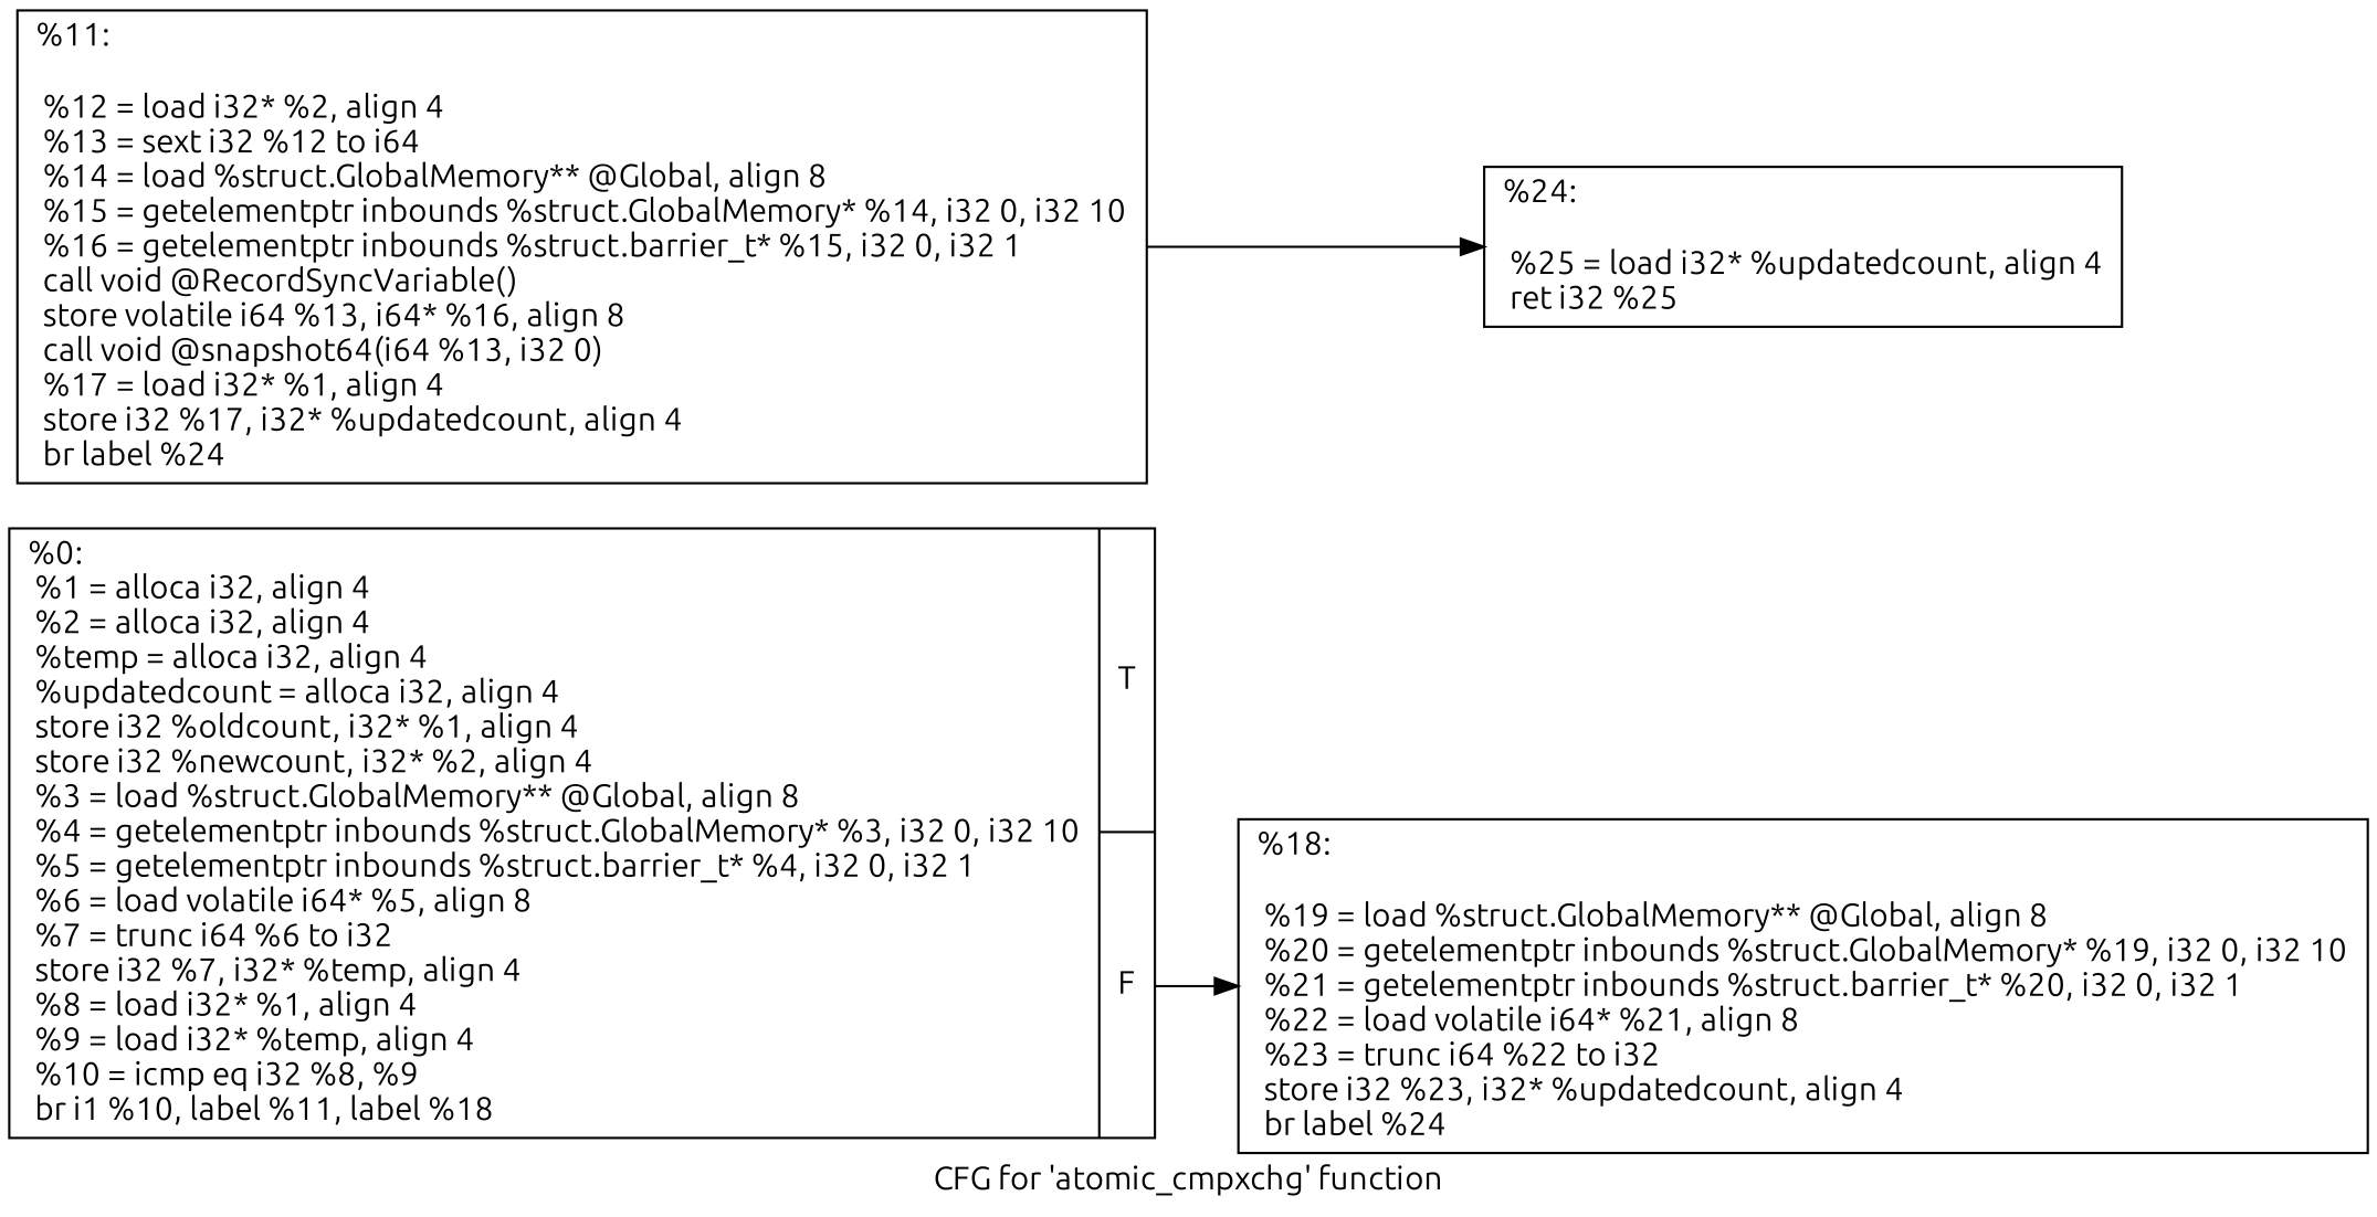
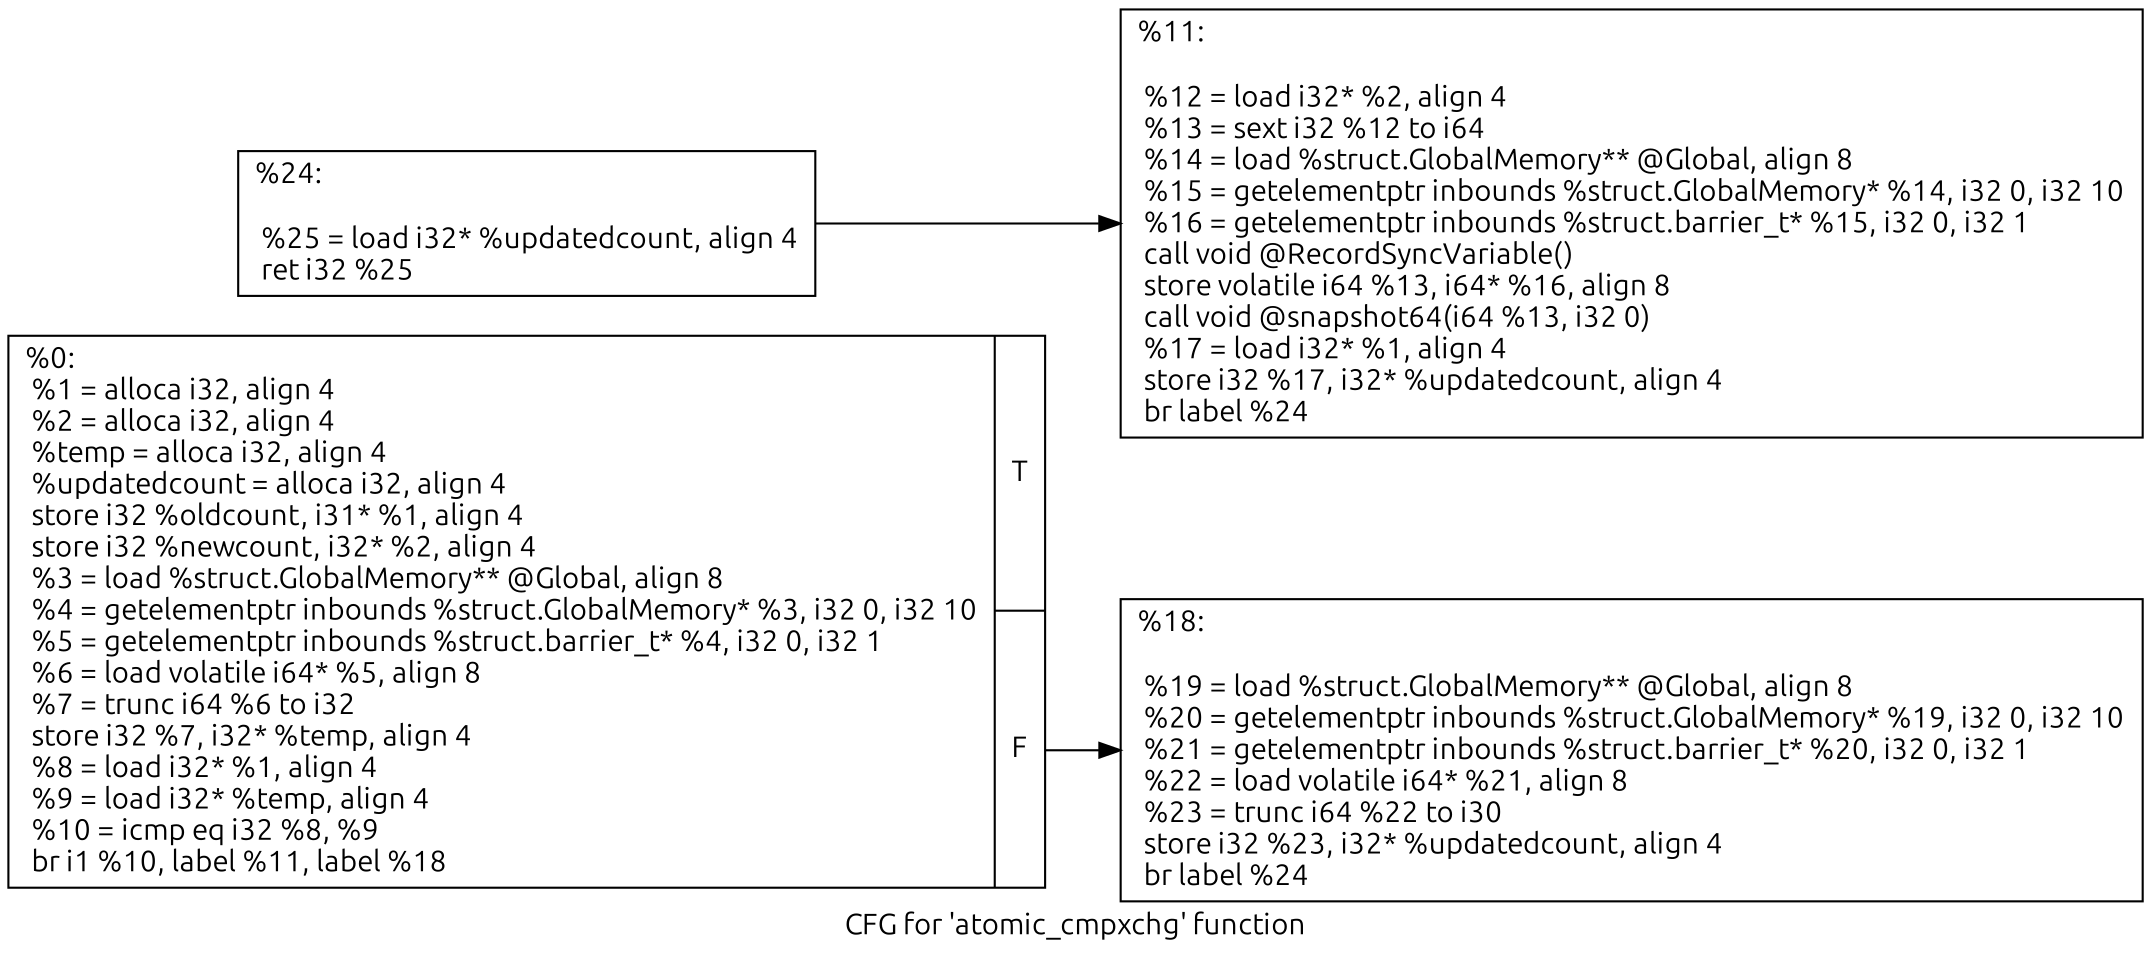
  digraph {
    fontname=Ubuntu
    label="CFG for 'atomic_cmpxchg' function"
    rankdir=LR
    node [fontname=Ubuntu shape=record]
    edge [fontname=Ubuntu]
-   n1 [label="{%0:\l  %1 = alloca i32, align 4\l  %2 = alloca i32, align 4\l  %temp = alloca i32, align 4\l  %updatedcount = alloca i32, align 4\l  store i32 %oldcount, i32* %1, align 4\l  store i32 %newcount, i32* %2, align 4\l  %3 = load %struct.GlobalMemory** @Global, align 8\l  %4 = getelementptr inbounds %struct.GlobalMemory* %3, i32 0, i32 10\l  %5 = getelementptr inbounds %struct.barrier_t* %4, i32 0, i32 1\l  %6 = load volatile i64* %5, align 8\l  %7 = trunc i64 %6 to i32\l  store i32 %7, i32* %temp, align 4\l  %8 = load i32* %1, align 4\l  %9 = load i32* %temp, align 4\l  %10 = icmp eq i32 %8, %9\l  br i1 %10, label %11, label %18\l|{<s0>T|<s1>F}}"]
-   n2 [label="{%18:\l\l  %19 = load %struct.GlobalMemory** @Global, align 8\l  %20 = getelementptr inbounds %struct.GlobalMemory* %19, i32 0, i32 10\l  %21 = getelementptr inbounds %struct.barrier_t* %20, i32 0, i32 1\l  %22 = load volatile i64* %21, align 8\l  %23 = trunc i64 %22 to i32\l  store i32 %23, i32* %updatedcount, align 4\l  br label %24\l}"]
+   n1 [label="{%0:\l  %1 = alloca i32, align 4\l  %2 = alloca i32, align 4\l  %temp = alloca i32, align 4\l  %updatedcount = alloca i32, align 4\l  store i32 %oldcount, i31* %1, align 4\l  store i32 %newcount, i32* %2, align 4\l  %3 = load %struct.GlobalMemory** @Global, align 8\l  %4 = getelementptr inbounds %struct.GlobalMemory* %3, i32 0, i32 10\l  %5 = getelementptr inbounds %struct.barrier_t* %4, i32 0, i32 1\l  %6 = load volatile i64* %5, align 8\l  %7 = trunc i64 %6 to i32\l  store i32 %7, i32* %temp, align 4\l  %8 = load i32* %1, align 4\l  %9 = load i32* %temp, align 4\l  %10 = icmp eq i32 %8, %9\l  br i1 %10, label %11, label %18\l|{<s0>T|<s1>F}}"]
+   n2 [label="{%18:\l\l  %19 = load %struct.GlobalMemory** @Global, align 8\l  %20 = getelementptr inbounds %struct.GlobalMemory* %19, i32 0, i32 10\l  %21 = getelementptr inbounds %struct.barrier_t* %20, i32 0, i32 1\l  %22 = load volatile i64* %21, align 8\l  %23 = trunc i64 %22 to i30\l  store i32 %23, i32* %updatedcount, align 4\l  br label %24\l}"]
    n3 [label="{%11:\l\l  %12 = load i32* %2, align 4\l  %13 = sext i32 %12 to i64\l  %14 = load %struct.GlobalMemory** @Global, align 8\l  %15 = getelementptr inbounds %struct.GlobalMemory* %14, i32 0, i32 10\l  %16 = getelementptr inbounds %struct.barrier_t* %15, i32 0, i32 1\l  call void @RecordSyncVariable()\l  store volatile i64 %13, i64* %16, align 8\l  call void @snapshot64(i64 %13, i32 0)\l  %17 = load i32* %1, align 4\l  store i32 %17, i32* %updatedcount, align 4\l  br label %24\l}"]
    n4 [label="{%24:\l\l  %25 = load i32* %updatedcount, align 4\l  ret i32 %25\l}"]
    n1 -> n2 [tailport=s1]
-   n3 -> n4
+   n4 -> n3
  }
